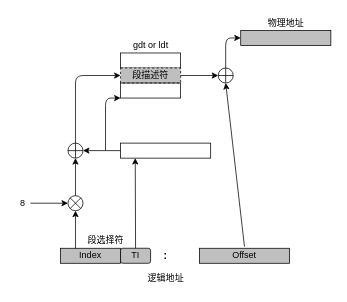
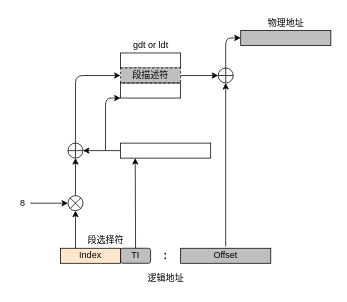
  <mxCell id="0" />
  <mxCell id="1" parent="0" />
- <mxCell id="2" value="Index" style="whiteSpace=wrap;html=1;strokeColor=#000000;fontColor=#000000;fillColor=#BFBFBF;" vertex="1" parent="1"><mxGeometry x="80" y="330" width="80" height="20" as="geometry" /></mxCell>
+ <mxCell id="2" value="Index" style="whiteSpace=wrap;html=1;strokeColor=#000000;fontColor=#000000;fillColor=#ffe6cc;" vertex="1" parent="1"><mxGeometry x="80" y="330" width="80" height="20" as="geometry" /></mxCell>
  <mxCell id="3" value="TI" style="whiteSpace=wrap;html=1;strokeColor=#000000;fontColor=#000000;fillColor=#BFBFBF;rounded=1;" vertex="1" parent="1"><mxGeometry x="160" y="330" width="40" height="20" as="geometry" /></mxCell>
- <mxCell id="4" value="Offset" style="whiteSpace=wrap;html=1;strokeColor=#000000;fontColor=#000000;fillColor=#BFBFBF;" vertex="1" parent="1"><mxGeometry x="265" y="330" width="120" height="20" as="geometry" /></mxCell>
+ <mxCell id="4" value="Offset" style="whiteSpace=wrap;html=1;strokeColor=#000000;fontColor=#000000;fillColor=#BFBFBF;" vertex="1" parent="1"><mxGeometry x="240" y="330" width="120" height="20" as="geometry" /></mxCell>
  <mxCell id="5" value="&lt;b&gt;&lt;font style=&quot;font-size: 14px&quot;&gt;:&lt;/font&gt;&lt;/b&gt;" style="text;html=1;strokeColor=none;fillColor=none;align=center;verticalAlign=middle;whiteSpace=wrap;fontColor=#000000;" vertex="1" parent="1"><mxGeometry x="200" y="330" width="40" height="20" as="geometry" /></mxCell>
  <mxCell id="6" value="" style="whiteSpace=wrap;html=1;fillColor=none;strokeColor=#000000;fontColor=#000000;" vertex="1" parent="1"><mxGeometry x="160" y="190" width="120" height="20" as="geometry" /></mxCell>
  <mxCell id="7" value="" style="endArrow=classic;html=1;exitX=0.5;exitY=0;exitDx=0;exitDy=0;entryX=0.163;entryY=0.995;entryDx=0;entryDy=0;entryPerimeter=0;jumpStyle=none;shadow=0;align=center;fontStyle=0;strokeColor=#000000;" edge="1" parent="1" source="3" target="6"><mxGeometry width="50" height="50" relative="1" as="geometry"><mxPoint x="210" y="300" as="sourcePoint" /><mxPoint x="260" y="250" as="targetPoint" /></mxGeometry></mxCell>
  <mxCell id="8" value="" style="verticalLabelPosition=bottom;verticalAlign=top;html=1;shape=mxgraph.flowchart.or;" vertex="1" parent="1"><mxGeometry x="90" y="260" width="20" height="20" as="geometry" /></mxCell>
  <mxCell id="9" value="" style="verticalLabelPosition=bottom;verticalAlign=top;html=1;shape=mxgraph.flowchart.summing_function;" vertex="1" parent="1"><mxGeometry x="90" y="190" width="20" height="20" as="geometry" /></mxCell>
  <mxCell id="10" value="" style="endArrow=classic;html=1;exitX=0;exitY=0.5;exitDx=0;exitDy=0;entryX=1;entryY=0.5;entryDx=0;entryDy=0;entryPerimeter=0;strokeColor=#000000;" edge="1" parent="1" source="6" target="9"><mxGeometry width="50" height="50" relative="1" as="geometry"><mxPoint x="110" y="170" as="sourcePoint" /><mxPoint x="113" y="207" as="targetPoint" /></mxGeometry></mxCell>
  <mxCell id="11" value="" style="endArrow=classic;html=1;shadow=0;align=center;entryX=0.5;entryY=1;entryDx=0;entryDy=0;entryPerimeter=0;exitX=0.25;exitY=0;exitDx=0;exitDy=0;strokeColor=#000000;" edge="1" parent="1" source="2" target="8"><mxGeometry width="50" height="50" relative="1" as="geometry"><mxPoint x="20" y="310" as="sourcePoint" /><mxPoint x="70" y="260" as="targetPoint" /></mxGeometry></mxCell>
  <mxCell id="12" value="" style="endArrow=classic;html=1;shadow=0;align=center;entryX=0.5;entryY=1;entryDx=0;entryDy=0;entryPerimeter=0;exitX=0.5;exitY=0;exitDx=0;exitDy=0;exitPerimeter=0;strokeColor=#000000;" edge="1" parent="1" source="8" target="9"><mxGeometry width="50" height="50" relative="1" as="geometry"><mxPoint x="20" y="270" as="sourcePoint" /><mxPoint x="70" y="220" as="targetPoint" /></mxGeometry></mxCell>
  <mxCell id="13" value="8" style="text;html=1;strokeColor=none;fillColor=none;align=center;verticalAlign=middle;whiteSpace=wrap;fontColor=#000000;" vertex="1" parent="1"><mxGeometry x="20" y="265" width="20" height="10" as="geometry" /></mxCell>
  <mxCell id="14" value="" style="endArrow=classic;html=1;shadow=0;align=center;entryX=0;entryY=0.5;entryDx=0;entryDy=0;entryPerimeter=0;exitX=1;exitY=0.5;exitDx=0;exitDy=0;strokeColor=#000000;" edge="1" parent="1" source="13" target="8"><mxGeometry width="50" height="50" relative="1" as="geometry"><mxPoint y="230" as="sourcePoint" x="0" /><mxPoint x="50" y="180" as="targetPoint" /></mxGeometry></mxCell>
  <mxCell id="15" value="" style="whiteSpace=wrap;html=1;fillColor=none;strokeColor=#000000;fontColor=#000000;" vertex="1" parent="1"><mxGeometry x="160" y="70" width="80" height="20" as="geometry" /></mxCell>
  <mxCell id="16" value="段描述符" style="whiteSpace=wrap;html=1;strokeColor=#000000;fontColor=#000000;fillColor=#BFBFBF;dashed=1;" vertex="1" parent="1"><mxGeometry x="160" y="90" width="80" height="20" as="geometry" /></mxCell>
  <mxCell id="17" value="" style="whiteSpace=wrap;html=1;fillColor=none;strokeColor=#000000;fontColor=#000000;" vertex="1" parent="1"><mxGeometry x="160" y="110" width="80" height="20" as="geometry" /></mxCell>
  <mxCell id="18" value="段选择符" style="text;html=1;align=center;verticalAlign=middle;resizable=0;points=[];autosize=1;strokeColor=none;fontColor=#000000;" vertex="1" parent="1"><mxGeometry x="110" y="310" width="60" height="20" as="geometry" /></mxCell>
  <mxCell id="19" value="" style="endArrow=classic;html=1;shadow=0;align=center;entryX=0;entryY=0.5;entryDx=0;entryDy=0;exitX=0.5;exitY=0;exitDx=0;exitDy=0;exitPerimeter=0;strokeColor=#000000;" edge="1" parent="1" source="9" target="16"><mxGeometry width="50" height="50" relative="1" as="geometry"><mxPoint x="100" y="190" as="sourcePoint" /><mxPoint x="130" y="100" as="targetPoint" /><Array as="points"><mxPoint x="100" y="100" /></Array></mxGeometry></mxCell>
  <mxCell id="20" value="" style="endArrow=classic;html=1;shadow=0;align=center;entryX=0;entryY=1;entryDx=0;entryDy=0;strokeColor=#000000;" edge="1" parent="1" target="17"><mxGeometry width="50" height="50" relative="1" as="geometry"><mxPoint x="140" y="200" as="sourcePoint" /><mxPoint x="160" y="130" as="targetPoint" /><Array as="points"><mxPoint x="140" y="130" /></Array></mxGeometry></mxCell>
  <mxCell id="21" value="&lt;span&gt;gdt or ldt&lt;/span&gt;" style="text;html=1;align=center;verticalAlign=middle;resizable=0;points=[];autosize=1;strokeColor=none;labelBorderColor=none;fontColor=#000000;" vertex="1" parent="1"><mxGeometry x="170" y="50" width="60" height="20" as="geometry" /></mxCell>
  <mxCell id="22" value="" style="verticalLabelPosition=bottom;verticalAlign=top;html=1;shape=mxgraph.flowchart.summing_function;gradientDirection=radial;" vertex="1" parent="1"><mxGeometry x="290" y="90" width="20" height="20" as="geometry" /></mxCell>
  <mxCell id="23" value="" style="endArrow=classic;html=1;exitX=0.5;exitY=-0.11;exitDx=0;exitDy=0;entryX=0.5;entryY=1;entryDx=0;entryDy=0;entryPerimeter=0;jumpStyle=none;shadow=0;align=center;fontStyle=0;exitPerimeter=0;strokeColor=#000000;" edge="1" parent="1" source="4" target="22"><mxGeometry width="50" height="50" relative="1" as="geometry"><mxPoint x="340.44" y="290.1" as="sourcePoint" /><mxPoint x="340" y="170" as="targetPoint" /></mxGeometry></mxCell>
  <mxCell id="24" value="" style="endArrow=classic;html=1;shadow=0;align=center;entryX=0;entryY=0.5;entryDx=0;entryDy=0;entryPerimeter=0;exitX=1;exitY=0.5;exitDx=0;exitDy=0;strokeColor=#000000;" edge="1" parent="1" source="16" target="22"><mxGeometry width="50" height="50" relative="1" as="geometry"><mxPoint x="270" y="60" as="sourcePoint" /><mxPoint x="320" y="10" as="targetPoint" /></mxGeometry></mxCell>
  <mxCell id="25" value="" style="whiteSpace=wrap;html=1;noLabel=1;fontColor=none;labelBorderColor=#000000;strokeColor=#000000;fillColor=#BFBFBF;" vertex="1" parent="1"><mxGeometry x="320" y="40" width="120" height="20" as="geometry" /></mxCell>
  <mxCell id="26" value="" style="endArrow=classic;html=1;shadow=0;align=center;entryX=0;entryY=0.5;entryDx=0;entryDy=0;exitX=0.5;exitY=0;exitDx=0;exitDy=0;exitPerimeter=0;noLabel=1;fontColor=none;labelBackgroundColor=none;labelBorderColor=#000000;strokeColor=#000000;" edge="1" parent="1" source="22" target="25"><mxGeometry width="50" height="50" relative="1" as="geometry"><mxPoint x="200" y="50" as="sourcePoint" /><mxPoint x="250" y="0" as="targetPoint" /><Array as="points"><mxPoint x="300" y="50" /></Array></mxGeometry></mxCell>
  <mxCell id="27" value="逻辑地址" style="text;html=1;align=center;verticalAlign=middle;resizable=0;points=[];autosize=1;strokeColor=none;fontColor=#000000;" vertex="1" parent="1"><mxGeometry x="190" y="360" width="60" height="20" as="geometry" /></mxCell>
  <mxCell id="28" value="物理地址" style="text;align=center;verticalAlign=middle;resizable=0;points=[];autosize=1;labelBorderColor=none;html=1;fontColor=#000000;" vertex="1" parent="1"><mxGeometry x="350" y="20" width="60" height="20" as="geometry" /></mxCell>
